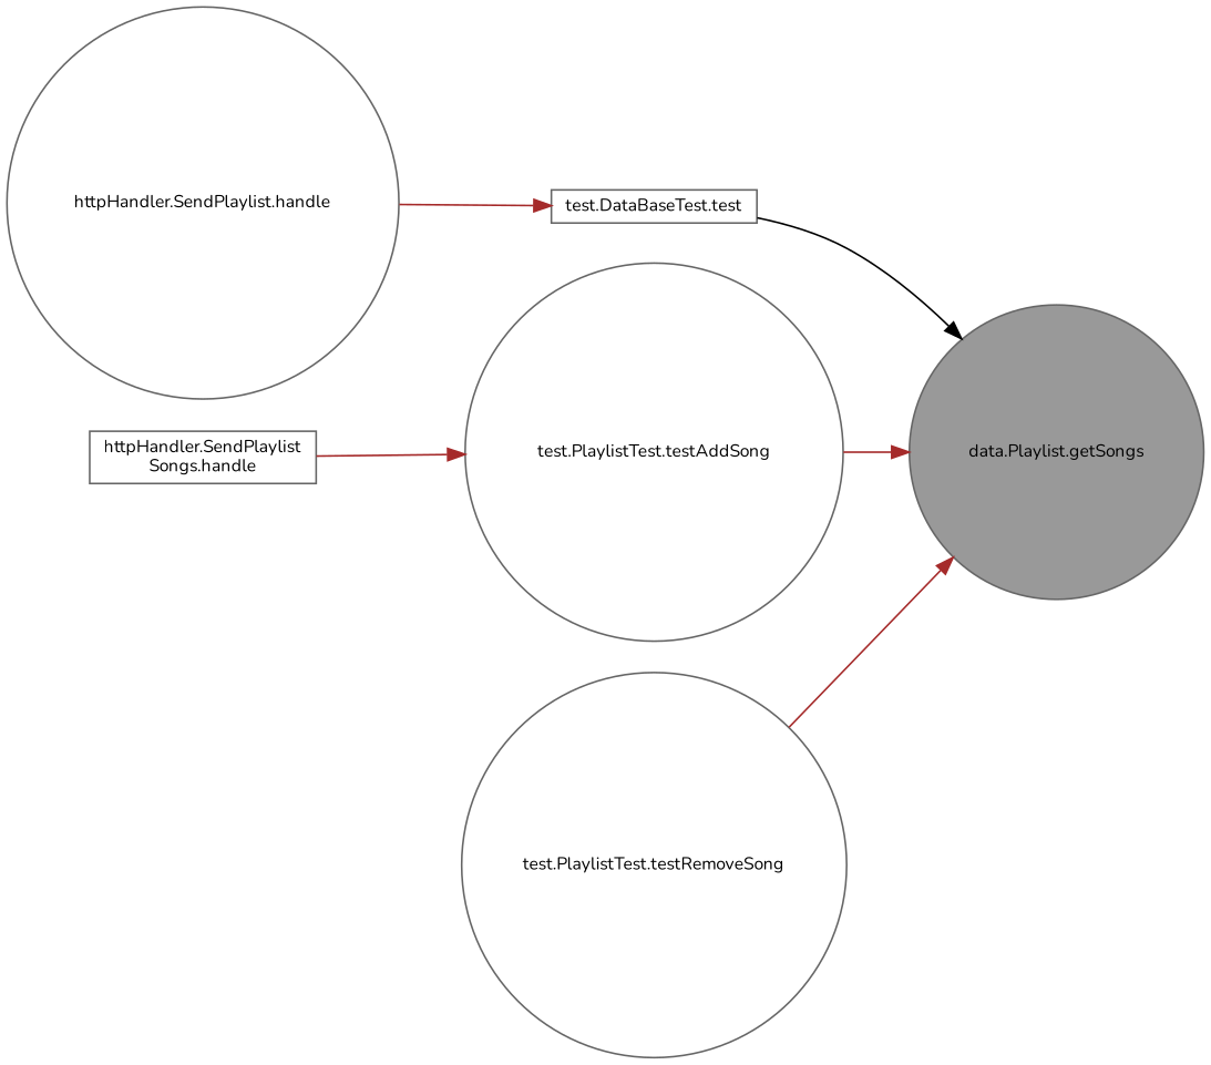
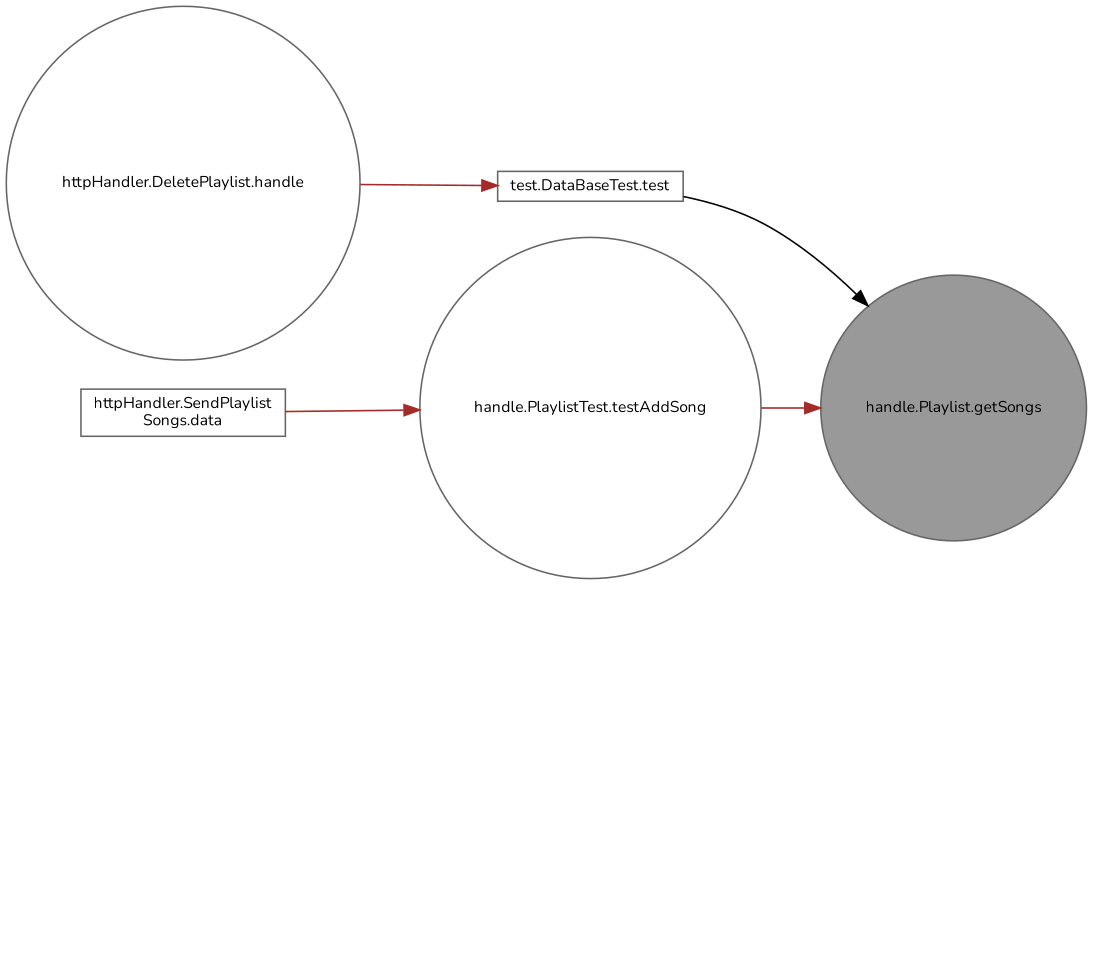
  digraph {
    fontname=Nunito
    rankdir=RL
    node [color=grey40 fillcolor=white fontname=Nunito fontsize=10 shape=circle style=filled]
    edge [color=brown dir=back fontname=Nunito fontsize=10 labelfontname=Helvetica labelfontsize=10 style=solid]
-   n1 [color=gray40 fillcolor=grey60 fontcolor=black height=0.2 label="data.Playlist.getSongs" width=0.4]
+   n1 [color=gray40 fillcolor=grey60 fontcolor=black height=0.2 label="handle.Playlist.getSongs" width=0.4]
    n2 [height=0.2 label="test.DataBaseTest.test" shape=box width=0.4]
-   n3 [height=0.2 label="test.PlaylistTest.testAddSong" width=0.4]
-   n4 [height=0.2 label="test.PlaylistTest.testRemoveSong" width=0.4]
-   n5 [height=0.2 label="httpHandler.SendPlaylist.handle" width=0.4]
-   n6 [height=0.2 label="httpHandler.SendPlaylist\lSongs.handle" shape=box width=0.4]
+   n3 [height=0.2 label="handle.PlaylistTest.testAddSong" width=0.4]
+   n5 [height=0.2 label="httpHandler.DeletePlaylist.handle" width=0.4]
+   n6 [height=0.2 label="httpHandler.SendPlaylist\lSongs.data" shape=box width=0.4]
    n1 -> n2 [color=black]
    n1 -> n3
-   n1 -> n4
    n2 -> n5
    n3 -> n6
  }
